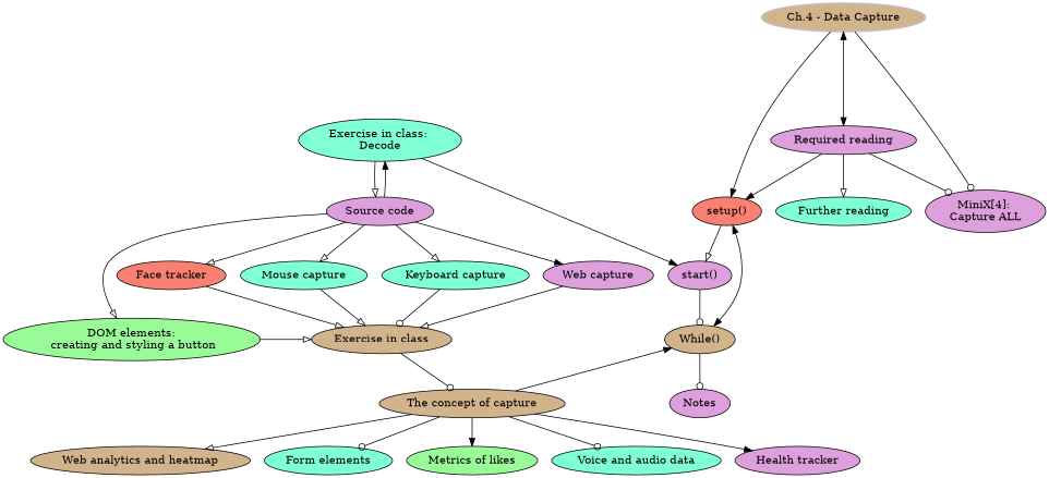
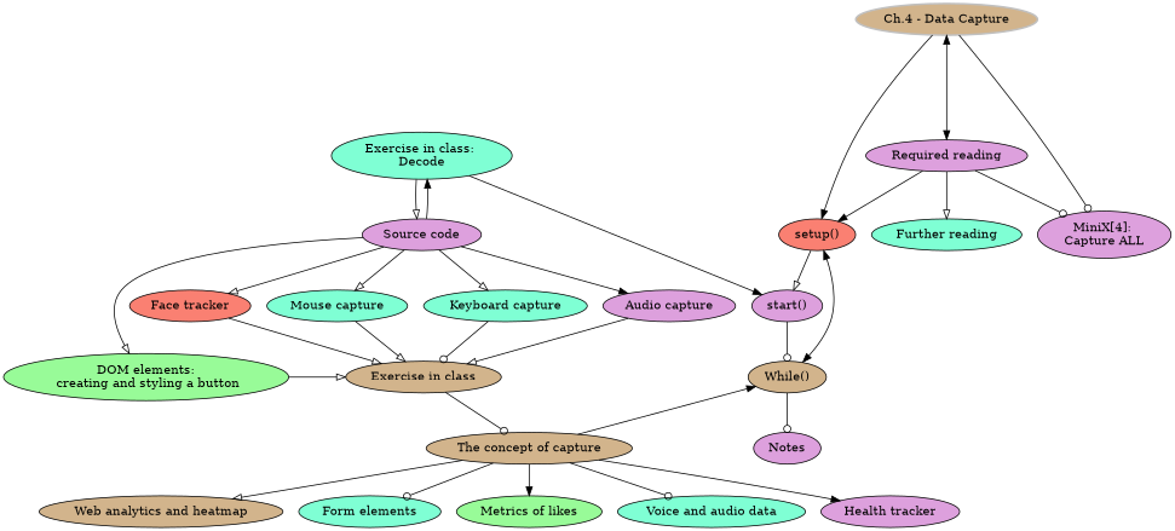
  digraph {
    node [fillcolor=plum style=filled]
    edge [arrowhead=onormal]
    n1 [fillcolor=palegreen label="DOM elements:\n creating and styling a button"]
    n2 [fillcolor=tan label="Exercise in class"]
    n3 [fillcolor=tan label="While()"]
    n4 [fillcolor=aquamarine label="Exercise in class: \nDecode"]
    n5 [label="Required reading"]
    n6 [fillcolor=tan label="The concept of capture"]
    n7 [label=Notes]
    n8 [label="start()"]
    n9 [label="Source code"]
    n10 [fillcolor=salmon label="setup()"]
    n11 [label="MiniX[4]: \nCapture ALL"]
    n12 [fillcolor=aquamarine label="Further reading"]
    n13 [color=grey fillcolor=tan label="Ch.4 - Data Capture" style="bold,filled"]
    n14 [fillcolor=aquamarine label="Mouse capture"]
    n15 [fillcolor=aquamarine label="Keyboard capture"]
-   n16 [label="Web capture"]
+   n16 [label="Audio capture"]
    n17 [fillcolor=salmon label="Face tracker"]
    n18 [fillcolor=tan label="Web analytics and heatmap"]
    n19 [fillcolor=aquamarine label="Form elements"]
    n20 [fillcolor=palegreen label="Metrics of likes"]
    n21 [fillcolor=aquamarine label="Voice and audio data"]
    n22 [label="Health tracker"]
    subgraph sub_1 {
      rank=same
      n1
      n2
      n3
    }
    subgraph sub_2 {
      rank=same
      n4
      n5
    }
    n1 -> n2
    n2 -> n6 [arrowhead=odot]
    n3 -> n7 [arrowhead=odot]
    n4 -> n8 [arrowhead=normal]
    n4 -> n9
    n5 -> n10 [arrowhead=normal]
    n5 -> n11 [arrowhead=odot]
    n5 -> n12
    n6 -> n3 [arrowhead=normal]
    n6 -> n18
    n6 -> n19 [arrowhead=odot]
    n6 -> n20 [arrowhead=normal]
    n6 -> n21 [arrowhead=odot]
    n6 -> n22 [arrowhead=normal]
    n8 -> n3 [arrowhead=odot]
    n9 -> n1
    n9 -> n4 [arrowhead=normal]
    n9 -> n14
    n9 -> n15
    n9 -> n16 [arrowhead=normal]
    n9 -> n17
    n10 -> n3 [dir=both arrowhead=""]
    n10 -> n8
    n13 -> n5 [dir=both minlen=3 arrowhead=""]
    n13 -> n10 [arrowhead=normal]
    n13 -> n11 [arrowhead=odot]
    n14 -> n2
    n15 -> n2 [arrowhead=odot]
    n16 -> n2
    n17 -> n2
  }
